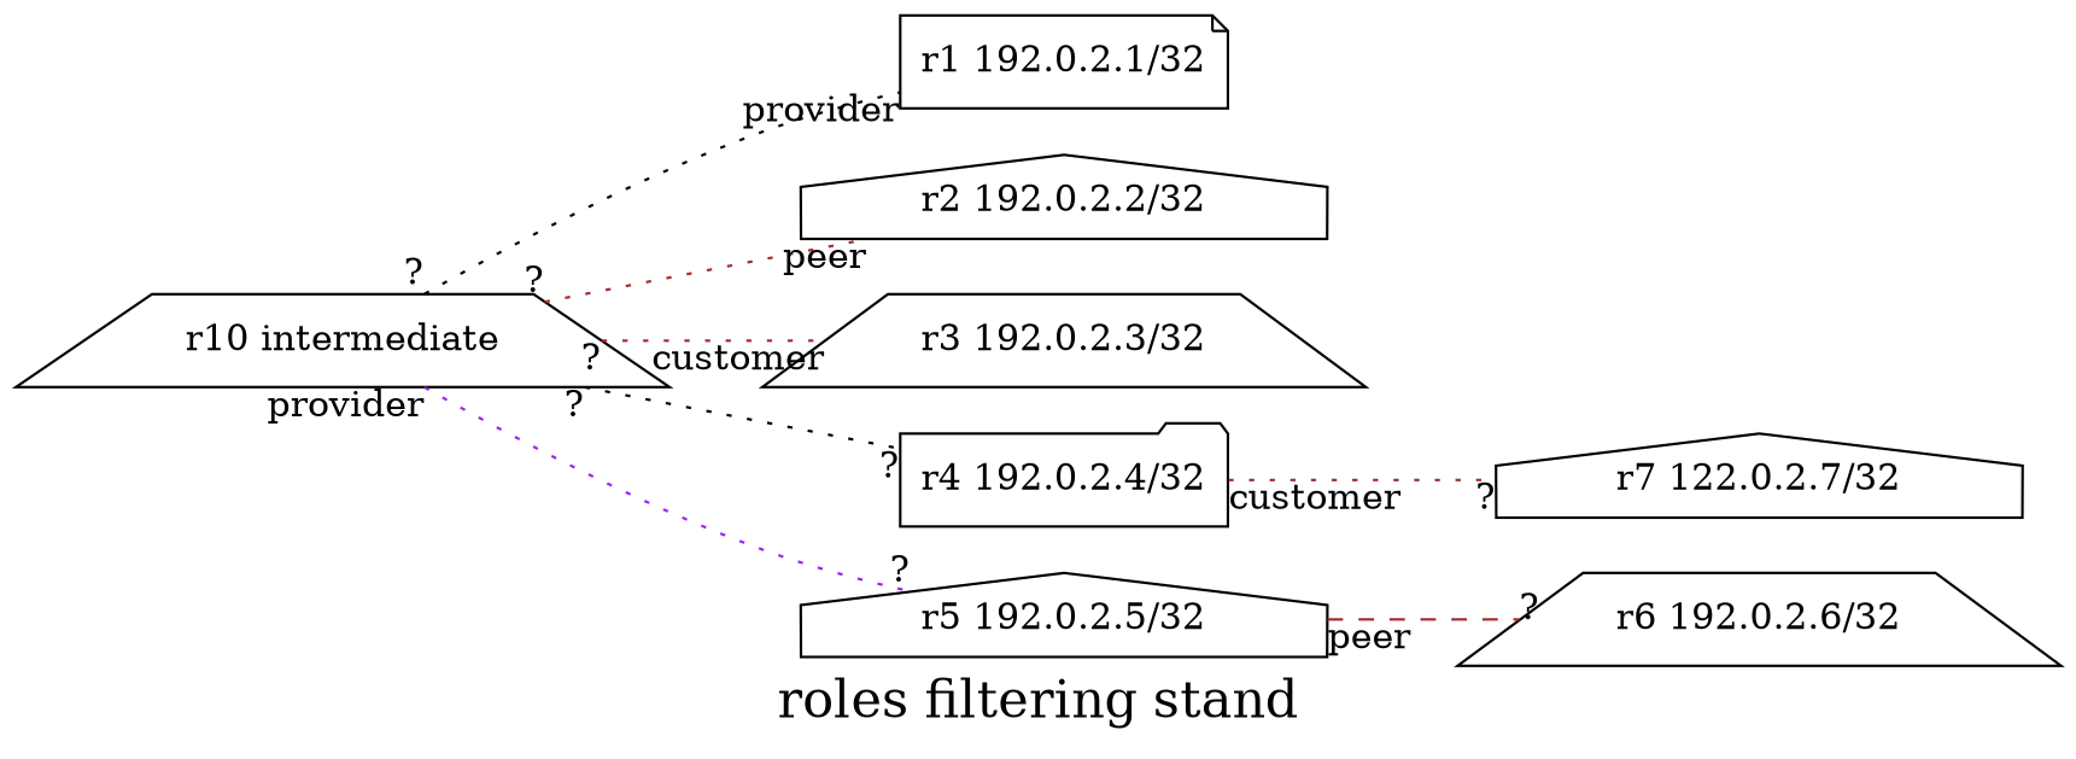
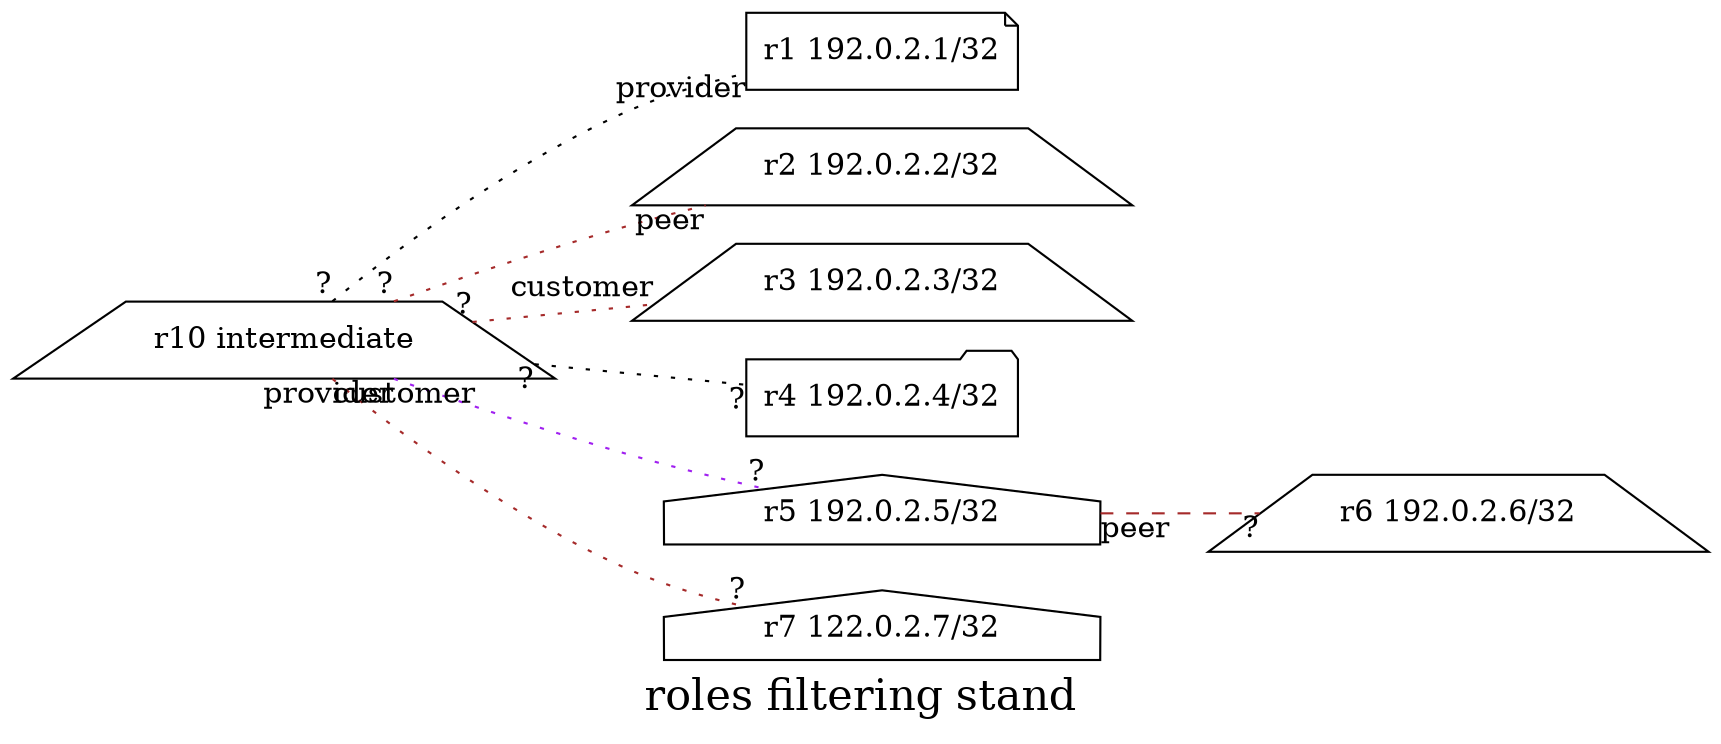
  graph {
    fontsize=20
    label="roles filtering stand"
    rankdir=LR
    node [shape=house]
    edge [color=brown headlabel="?" style=dotted taillabel="?"]
    n1 [label="r1 192.0.2.1/32" shape=note]
-   n2 [label="r2 192.0.2.2/32"]
+   n2 [label="r2 192.0.2.2/32" shape=trapezium]
    n3 [label="r3 192.0.2.3/32" shape=trapezium]
    n4 [label="r4 192.0.2.4/32" shape=folder]
    n5 [label="r5 192.0.2.5/32"]
    n6 [label="r6 192.0.2.6/32" shape=trapezium]
    n7 [label="r7 122.0.2.7/32"]
    n8 [label="r10 intermediate" shape=trapezium]
    n5 -- n6 [style=dashed taillabel=peer]
    n8 -- n1 [color=black headlabel=provider]
    n8 -- n2 [headlabel=peer]
    n8 -- n3 [headlabel=customer]
    n8 -- n4 [color=black]
    n8 -- n5 [color=purple taillabel=provider]
-   n4 -- n7 [taillabel=customer]
+   n8 -- n7 [taillabel=customer]
  }
